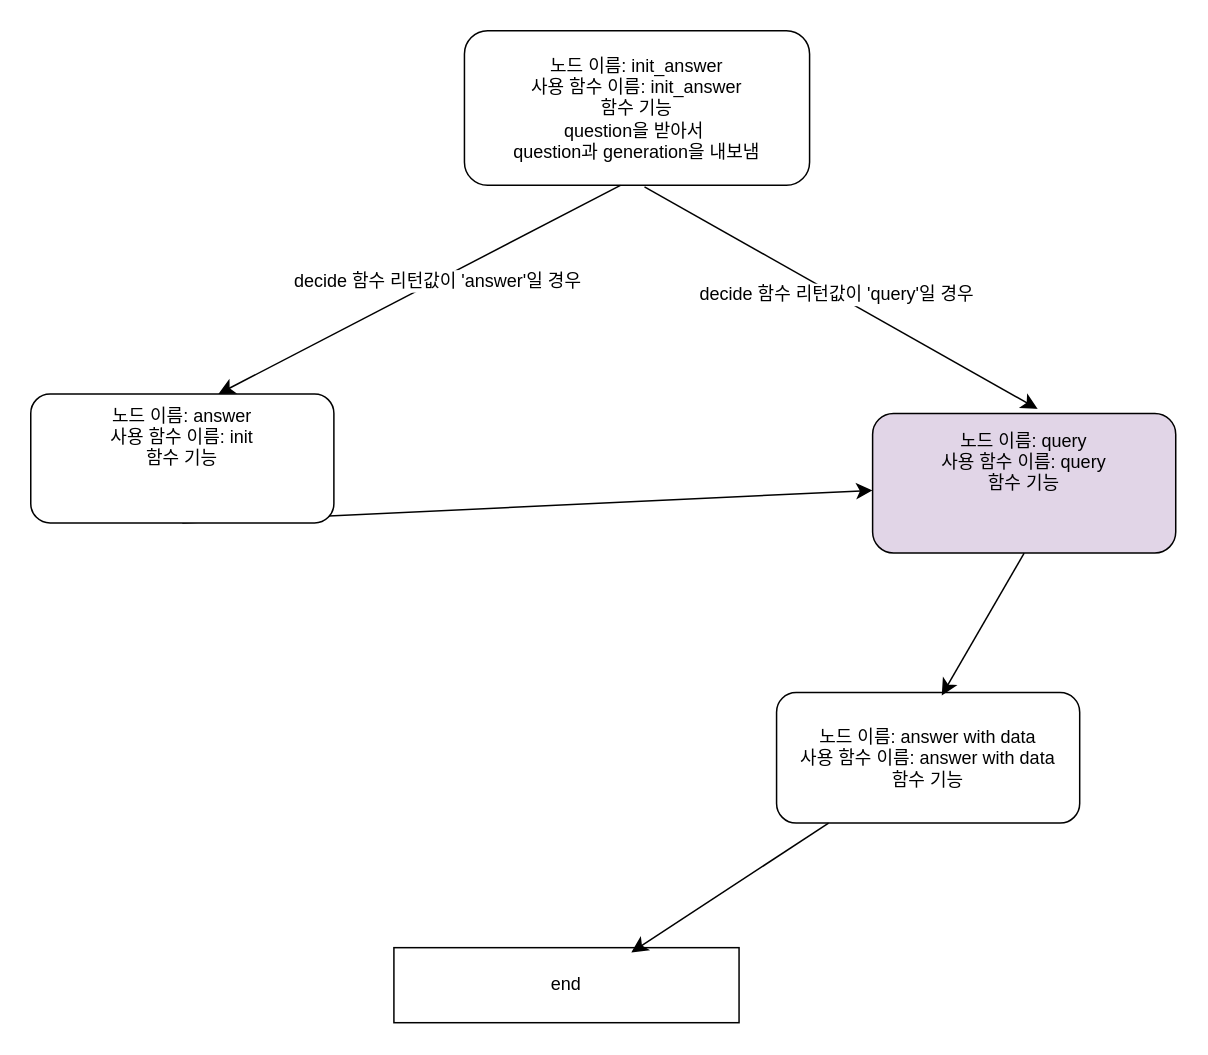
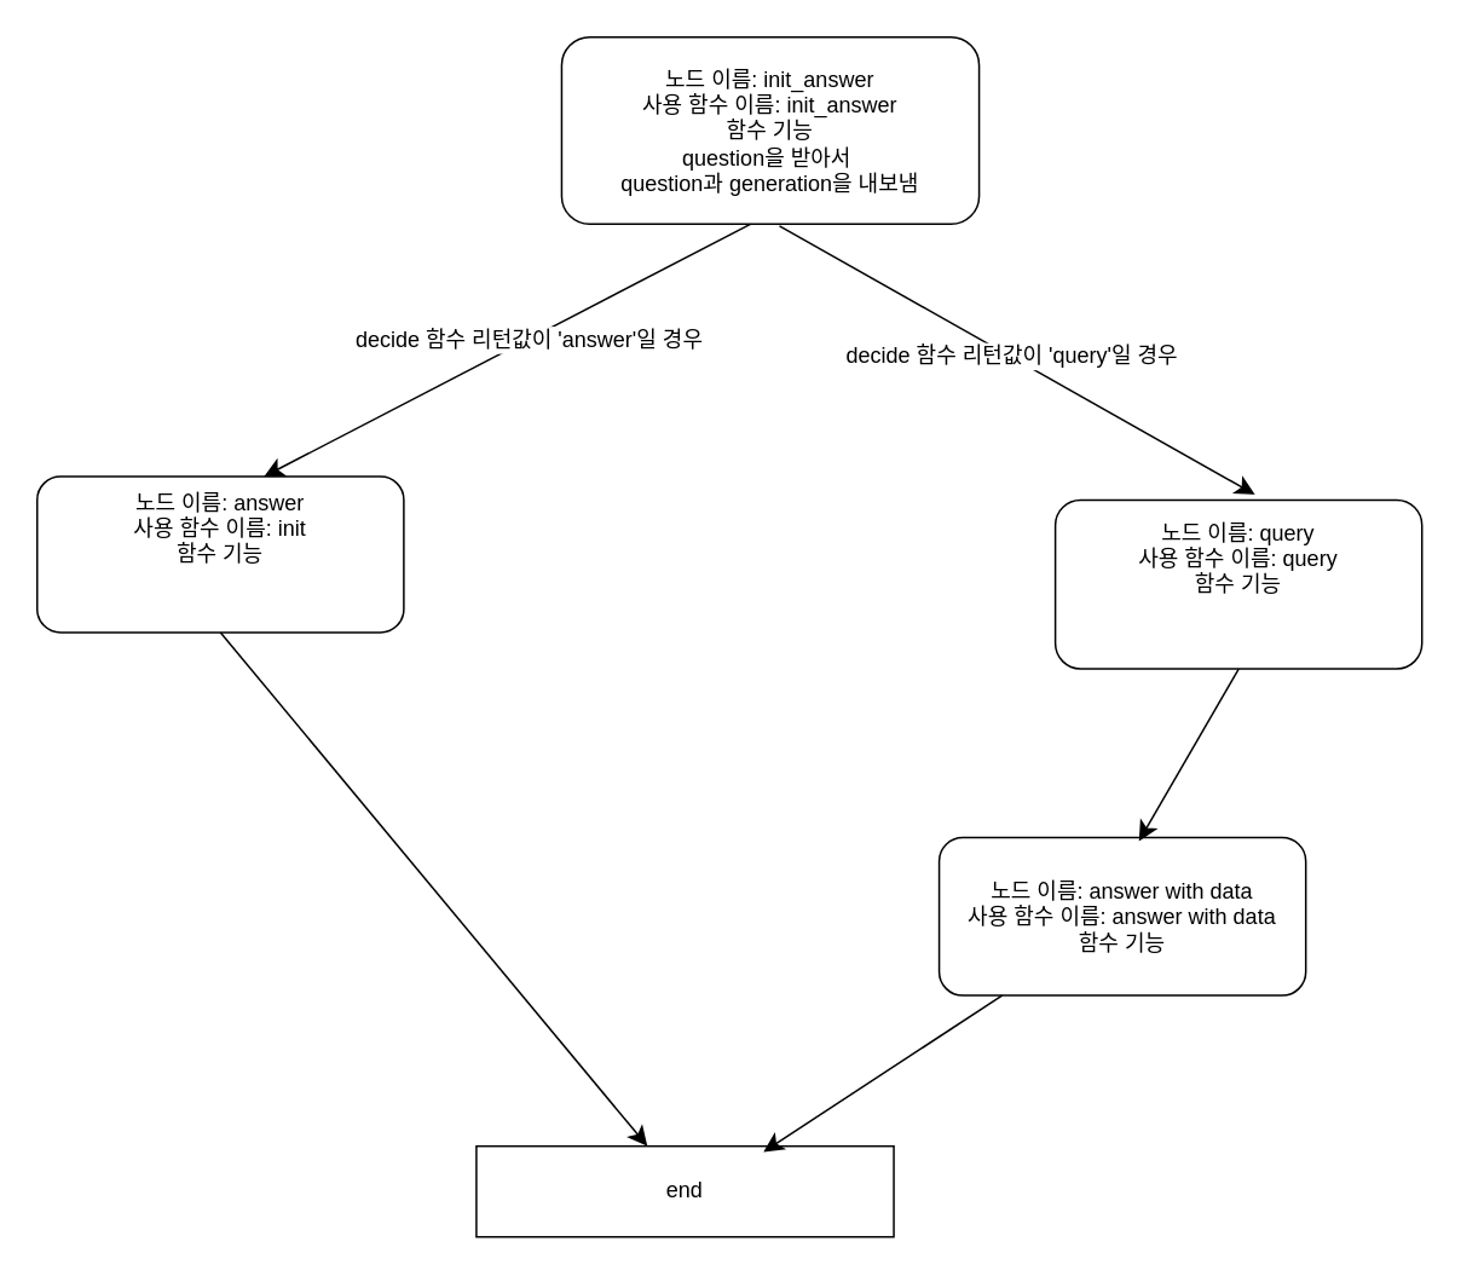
  <mxCell id="0" />
  <mxCell id="1" parent="0" />
  <mxCell id="2" value="노드 이름: init_answer&lt;div&gt;사용 함수 이름: init_answer&lt;/div&gt;&lt;div&gt;함수 기능&lt;/div&gt;&lt;div&gt;question을 받아서&amp;nbsp;&lt;/div&gt;&lt;div&gt;question과 generation을 내보냄&lt;/div&gt;" style="rounded=1;whiteSpace=wrap;html=1;" vertex="1" parent="1"><mxGeometry x="309" y="20" width="230" height="103" as="geometry" /></mxCell>
- <mxCell id="3" value="노드 이름: query&lt;div&gt;사용 함수 이름: query&lt;/div&gt;&lt;div&gt;함수 기능&lt;/div&gt;&lt;div&gt;&lt;br&gt;&lt;/div&gt;&lt;div&gt;&lt;br&gt;&lt;/div&gt;" style="rounded=1;whiteSpace=wrap;html=1;fillColor=#e1d5e7;" vertex="1" parent="1"><mxGeometry x="581" y="275" width="202" height="93" as="geometry" /></mxCell>
- <mxCell id="4" style="edgeStyle=none;curved=1;rounded=0;orthogonalLoop=1;jettySize=auto;html=1;exitX=0.5;exitY=1;exitDx=0;exitDy=0;fontSize=12;startSize=8;endSize=8;" edge="1" parent="1" source="5" target="3"><mxGeometry relative="1" as="geometry" /></mxCell>
+ <mxCell id="3" value="노드 이름: query&lt;div&gt;사용 함수 이름: query&lt;/div&gt;&lt;div&gt;함수 기능&lt;/div&gt;&lt;div&gt;&lt;br&gt;&lt;/div&gt;&lt;div&gt;&lt;br&gt;&lt;/div&gt;" style="rounded=1;whiteSpace=wrap;html=1;" vertex="1" parent="1"><mxGeometry x="581" y="275" width="202" height="93" as="geometry" /></mxCell>
+ <mxCell id="4" style="edgeStyle=none;curved=1;rounded=0;orthogonalLoop=1;jettySize=auto;html=1;exitX=0.5;exitY=1;exitDx=0;exitDy=0;fontSize=12;startSize=8;endSize=8;" edge="1" parent="1" source="5" target="7"><mxGeometry relative="1" as="geometry" /></mxCell>
  <mxCell id="5" value="노드 이름: answer&lt;div&gt;사용 함수 이름: init&lt;/div&gt;&lt;div&gt;함수 기능&lt;/div&gt;&lt;div&gt;&lt;br&gt;&lt;/div&gt;&lt;div&gt;&lt;br&gt;&lt;/div&gt;" style="rounded=1;whiteSpace=wrap;html=1;" vertex="1" parent="1"><mxGeometry x="20" y="262" width="202" height="86" as="geometry" /></mxCell>
  <mxCell id="6" value="노드 이름: answer with data&lt;div&gt;사용 함수 이름: answer with data&lt;/div&gt;&lt;div&gt;함수 기능&lt;/div&gt;" style="rounded=1;whiteSpace=wrap;html=1;" vertex="1" parent="1"><mxGeometry x="517" y="461" width="202" height="87" as="geometry" /></mxCell>
  <mxCell id="7" value="end" style="rounded=0;whiteSpace=wrap;html=1;" vertex="1" parent="1"><mxGeometry x="262" y="631" width="230" height="50" as="geometry" /></mxCell>
  <mxCell id="8" value="" style="edgeStyle=none;orthogonalLoop=1;jettySize=auto;html=1;rounded=0;fontSize=12;startSize=8;endSize=8;curved=1;" edge="1" parent="1"><mxGeometry width="140" relative="1" as="geometry"><mxPoint x="429" y="124" as="sourcePoint" /><mxPoint x="691" y="272" as="targetPoint" /><Array as="points" /></mxGeometry></mxCell>
  <mxCell id="9" value="decide 함수 리턴값이 'query'일 경우" style="edgeLabel;html=1;align=center;verticalAlign=middle;resizable=0;points=[];fontSize=12;" vertex="1" connectable="0" parent="8"><mxGeometry x="-0.057" y="-2" relative="1" as="geometry"><mxPoint x="5" as="offset" /></mxGeometry></mxCell>
  <mxCell id="10" value="" style="edgeStyle=none;orthogonalLoop=1;jettySize=auto;html=1;rounded=0;fontSize=12;startSize=8;endSize=8;curved=1;exitX=0.452;exitY=1;exitDx=0;exitDy=0;exitPerimeter=0;entryX=0.619;entryY=0;entryDx=0;entryDy=0;entryPerimeter=0;" edge="1" parent="1" source="2" target="5"><mxGeometry width="140" relative="1" as="geometry"><mxPoint x="293" y="162" as="sourcePoint" /><mxPoint x="555" y="310" as="targetPoint" /><Array as="points" /></mxGeometry></mxCell>
  <mxCell id="11" value="decide 함수 리턴값이 'answer'일 경우" style="edgeLabel;html=1;align=center;verticalAlign=middle;resizable=0;points=[];fontSize=12;" vertex="1" connectable="0" parent="10"><mxGeometry x="-0.057" y="-2" relative="1" as="geometry"><mxPoint x="5" as="offset" /></mxGeometry></mxCell>
  <mxCell id="12" style="edgeStyle=none;curved=1;rounded=0;orthogonalLoop=1;jettySize=auto;html=1;exitX=0.5;exitY=1;exitDx=0;exitDy=0;entryX=0.545;entryY=0.022;entryDx=0;entryDy=0;entryPerimeter=0;fontSize=12;startSize=8;endSize=8;" edge="1" parent="1" source="3" target="6"><mxGeometry relative="1" as="geometry" /></mxCell>
  <mxCell id="13" style="edgeStyle=none;curved=1;rounded=0;orthogonalLoop=1;jettySize=auto;html=1;entryX=0.688;entryY=0.063;entryDx=0;entryDy=0;entryPerimeter=0;fontSize=12;startSize=8;endSize=8;" edge="1" parent="1" source="6" target="7"><mxGeometry relative="1" as="geometry" /></mxCell>
